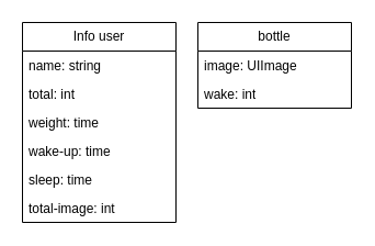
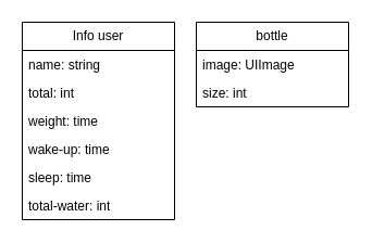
  <mxCell id="0" />
  <mxCell id="1" parent="0" />
  <mxCell id="2" value="Info user" style="swimlane;fontStyle=0;childLayout=stackLayout;horizontal=1;startSize=26;fillColor=none;horizontalStack=0;resizeParent=1;resizeParentMax=0;resizeLast=0;collapsible=1;marginBottom=0;whiteSpace=wrap;html=1;" vertex="1" parent="1"><mxGeometry x="20" y="20" width="140" height="182" as="geometry" /></mxCell>
  <mxCell id="3" value="name: string" style="text;strokeColor=none;fillColor=none;align=left;verticalAlign=top;spacingLeft=4;spacingRight=4;overflow=hidden;rotatable=0;points=[[0,0.5],[1,0.5]];portConstraint=eastwest;whiteSpace=wrap;html=1;" vertex="1" parent="2"><mxGeometry y="26" width="140" height="26" as="geometry" /></mxCell>
  <mxCell id="4" value="total: int" style="text;strokeColor=none;fillColor=none;align=left;verticalAlign=top;spacingLeft=4;spacingRight=4;overflow=hidden;rotatable=0;points=[[0,0.5],[1,0.5]];portConstraint=eastwest;whiteSpace=wrap;html=1;" vertex="1" parent="2"><mxGeometry y="52" width="140" height="26" as="geometry" /></mxCell>
  <mxCell id="5" value="weight: time" style="text;strokeColor=none;fillColor=none;align=left;verticalAlign=top;spacingLeft=4;spacingRight=4;overflow=hidden;rotatable=0;points=[[0,0.5],[1,0.5]];portConstraint=eastwest;whiteSpace=wrap;html=1;" vertex="1" parent="2"><mxGeometry y="78" width="140" height="26" as="geometry" /></mxCell>
  <mxCell id="6" value="wake-up: time" style="text;strokeColor=none;fillColor=none;align=left;verticalAlign=top;spacingLeft=4;spacingRight=4;overflow=hidden;rotatable=0;points=[[0,0.5],[1,0.5]];portConstraint=eastwest;whiteSpace=wrap;html=1;" vertex="1" parent="2"><mxGeometry y="104" width="140" height="26" as="geometry" /></mxCell>
  <mxCell id="7" value="sleep: time" style="text;strokeColor=none;fillColor=none;align=left;verticalAlign=top;spacingLeft=4;spacingRight=4;overflow=hidden;rotatable=0;points=[[0,0.5],[1,0.5]];portConstraint=eastwest;whiteSpace=wrap;html=1;" vertex="1" parent="2"><mxGeometry y="130" width="140" height="26" as="geometry" /></mxCell>
- <mxCell id="8" value="total-image: int" style="text;strokeColor=none;fillColor=none;align=left;verticalAlign=top;spacingLeft=4;spacingRight=4;overflow=hidden;rotatable=0;points=[[0,0.5],[1,0.5]];portConstraint=eastwest;whiteSpace=wrap;html=1;" vertex="1" parent="2"><mxGeometry y="156" width="140" height="26" as="geometry" /></mxCell>
+ <mxCell id="8" value="total-water: int" style="text;strokeColor=none;fillColor=none;align=left;verticalAlign=top;spacingLeft=4;spacingRight=4;overflow=hidden;rotatable=0;points=[[0,0.5],[1,0.5]];portConstraint=eastwest;whiteSpace=wrap;html=1;" vertex="1" parent="2"><mxGeometry y="156" width="140" height="26" as="geometry" /></mxCell>
  <mxCell id="9" value="bottle" style="swimlane;fontStyle=0;childLayout=stackLayout;horizontal=1;startSize=26;fillColor=none;horizontalStack=0;resizeParent=1;resizeParentMax=0;resizeLast=0;collapsible=1;marginBottom=0;whiteSpace=wrap;html=1;" vertex="1" parent="1"><mxGeometry x="180" y="20" width="140" height="78" as="geometry" /></mxCell>
  <mxCell id="10" value="image: UIImage" style="text;strokeColor=none;fillColor=none;align=left;verticalAlign=top;spacingLeft=4;spacingRight=4;overflow=hidden;rotatable=0;points=[[0,0.5],[1,0.5]];portConstraint=eastwest;whiteSpace=wrap;html=1;" vertex="1" parent="9"><mxGeometry y="26" width="140" height="26" as="geometry" /></mxCell>
- <mxCell id="11" value="wake: int" style="text;strokeColor=none;fillColor=none;align=left;verticalAlign=top;spacingLeft=4;spacingRight=4;overflow=hidden;rotatable=0;points=[[0,0.5],[1,0.5]];portConstraint=eastwest;whiteSpace=wrap;html=1;" vertex="1" parent="9"><mxGeometry y="52" width="140" height="26" as="geometry" /></mxCell>
+ <mxCell id="11" value="size: int" style="text;strokeColor=none;fillColor=none;align=left;verticalAlign=top;spacingLeft=4;spacingRight=4;overflow=hidden;rotatable=0;points=[[0,0.5],[1,0.5]];portConstraint=eastwest;whiteSpace=wrap;html=1;" vertex="1" parent="9"><mxGeometry y="52" width="140" height="26" as="geometry" /></mxCell>
